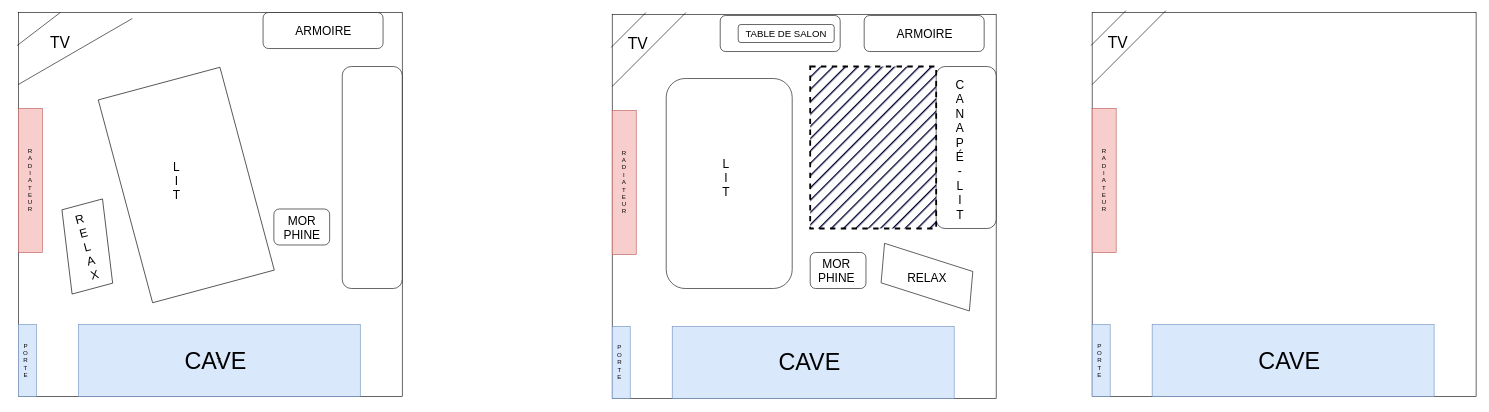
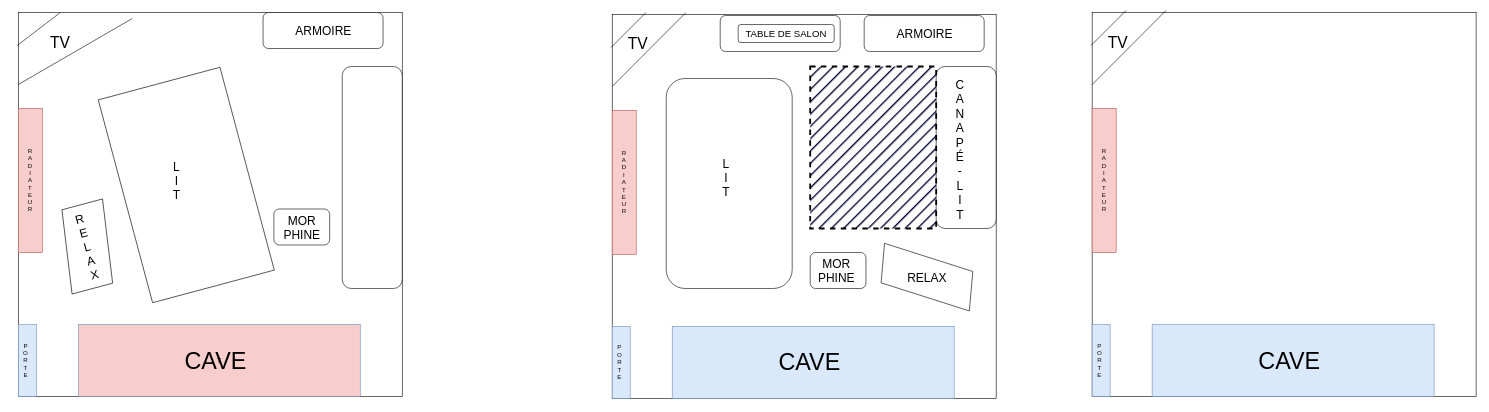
  <mxCell id="0" />
  <mxCell id="1" parent="0" />
  <mxCell id="2" value="" style="whiteSpace=wrap;html=1;aspect=fixed;movable=0;resizable=0;rotatable=0;deletable=0;editable=0;connectable=0;" parent="1" vertex="1"><mxGeometry x="30" y="20" width="640" height="640" as="geometry" /></mxCell>
  <mxCell id="3" value="" style="rounded=0;whiteSpace=wrap;html=1;fillColor=#dae8fc;strokeColor=#6c8ebf;" parent="1" vertex="1"><mxGeometry x="30" y="540" width="30" height="120" as="geometry" /></mxCell>
- <mxCell id="4" value="T" style="rounded=0;whiteSpace=wrap;html=1;fillColor=#dae8fc;strokeColor=#6c8ebf;" parent="1" vertex="1"><mxGeometry x="130" y="540" width="470" height="120" as="geometry" /></mxCell>
+ <mxCell id="4" value="T" style="rounded=0;whiteSpace=wrap;html=1;fillColor=#f8cecc;strokeColor=#6c8ebf;" parent="1" vertex="1"><mxGeometry x="130" y="540" width="470" height="120" as="geometry" /></mxCell>
  <mxCell id="5" value="" style="rounded=0;whiteSpace=wrap;html=1;fillColor=#f8cecc;strokeColor=#b85450;" parent="1" vertex="1"><mxGeometry x="30" y="180" width="40" height="240" as="geometry" /></mxCell>
  <mxCell id="6" value="" style="endArrow=none;html=1;rounded=0;" parent="1" edge="1"><mxGeometry width="50" height="50" relative="1" as="geometry"><mxPoint x="30" y="140" as="sourcePoint" /><mxPoint x="220" y="30" as="targetPoint" /></mxGeometry></mxCell>
  <mxCell id="7" value="" style="endArrow=none;html=1;rounded=0;exitX=-0.003;exitY=0.086;exitDx=0;exitDy=0;exitPerimeter=0;" parent="1" source="2" edge="1"><mxGeometry width="50" height="50" relative="1" as="geometry"><mxPoint x="0" y="103.2" as="sourcePoint" /><mxPoint x="100" y="20" as="targetPoint" /></mxGeometry></mxCell>
  <mxCell id="8" value="&lt;font style=&quot;font-size: 26px;&quot;&gt;TV&lt;/font&gt;" style="text;html=1;strokeColor=none;fillColor=none;align=center;verticalAlign=middle;whiteSpace=wrap;rounded=0;" parent="1" vertex="1"><mxGeometry x="70" y="55" width="60" height="30" as="geometry" /></mxCell>
  <mxCell id="9" value="&lt;font style=&quot;font-size: 38.9px;&quot;&gt;CAVE&lt;/font&gt;" style="text;html=1;strokeColor=none;fillColor=none;align=center;verticalAlign=middle;whiteSpace=wrap;rounded=0;fontSize=26;" parent="1" vertex="1"><mxGeometry x="264" y="586" width="190" height="30" as="geometry" /></mxCell>
  <mxCell id="10" value="&lt;div style=&quot;font-size: 10.19px;&quot;&gt;&lt;font style=&quot;font-size: 10.19px;&quot;&gt;P&lt;/font&gt;&lt;/div&gt;&lt;div style=&quot;font-size: 10.19px;&quot;&gt;&lt;font style=&quot;font-size: 10.19px;&quot;&gt;O&lt;/font&gt;&lt;/div&gt;&lt;div style=&quot;font-size: 10.19px;&quot;&gt;&lt;font style=&quot;font-size: 10.19px;&quot;&gt;R&lt;/font&gt;&lt;/div&gt;&lt;div style=&quot;font-size: 10.19px;&quot;&gt;&lt;font style=&quot;font-size: 10.19px;&quot;&gt;T&lt;/font&gt;&lt;/div&gt;&lt;div style=&quot;font-size: 10.19px;&quot;&gt;&lt;font style=&quot;font-size: 10.19px;&quot;&gt;E&lt;/font&gt;&lt;/div&gt;" style="text;html=1;strokeColor=none;fillColor=none;align=center;verticalAlign=middle;whiteSpace=wrap;rounded=0;fontSize=38.9;" parent="1" vertex="1"><mxGeometry x="30" y="540" width="25" height="120" as="geometry" /></mxCell>
  <mxCell id="11" value="&lt;div&gt;R&lt;/div&gt;&lt;div&gt;A&lt;/div&gt;&lt;div&gt;D&lt;/div&gt;&lt;div&gt;I&lt;/div&gt;&lt;div&gt;A&lt;/div&gt;&lt;div&gt;T&lt;/div&gt;&lt;div&gt;E&lt;/div&gt;&lt;div&gt;U&lt;/div&gt;&lt;div&gt;R&lt;br&gt;&lt;/div&gt;" style="text;html=1;strokeColor=none;fillColor=none;align=center;verticalAlign=middle;whiteSpace=wrap;rounded=0;fontSize=10.19;" parent="1" vertex="1"><mxGeometry x="20" y="285" width="60" height="30" as="geometry" /></mxCell>
  <mxCell id="12" value="" style="whiteSpace=wrap;html=1;aspect=fixed;movable=0;resizable=0;rotatable=0;deletable=0;editable=0;connectable=0;" parent="1" vertex="1"><mxGeometry x="1020" y="23.2" width="640" height="640" as="geometry" /></mxCell>
  <mxCell id="13" value="" style="rounded=0;whiteSpace=wrap;html=1;fillColor=#dae8fc;strokeColor=#6c8ebf;" parent="1" vertex="1"><mxGeometry x="1020" y="543.2" width="30" height="120" as="geometry" /></mxCell>
  <mxCell id="14" value="" style="rounded=0;whiteSpace=wrap;html=1;fillColor=#dae8fc;strokeColor=#6c8ebf;" parent="1" vertex="1"><mxGeometry x="1120" y="543.2" width="470" height="120" as="geometry" /></mxCell>
  <mxCell id="15" value="" style="rounded=0;whiteSpace=wrap;html=1;fillColor=#f8cecc;strokeColor=#b85450;" parent="1" vertex="1"><mxGeometry x="1020" y="183.2" width="40" height="240" as="geometry" /></mxCell>
  <mxCell id="16" value="" style="endArrow=none;html=1;rounded=0;entryX=0.192;entryY=-0.005;entryDx=0;entryDy=0;entryPerimeter=0;" parent="1" target="12" edge="1"><mxGeometry width="50" height="50" relative="1" as="geometry"><mxPoint x="1020" y="143.2" as="sourcePoint" /><mxPoint x="1070" y="93.2" as="targetPoint" /></mxGeometry></mxCell>
  <mxCell id="17" value="" style="endArrow=none;html=1;rounded=0;entryX=0.088;entryY=-0.005;entryDx=0;entryDy=0;entryPerimeter=0;exitX=-0.003;exitY=0.086;exitDx=0;exitDy=0;exitPerimeter=0;" parent="1" source="12" target="12" edge="1"><mxGeometry width="50" height="50" relative="1" as="geometry"><mxPoint x="990" y="106.4" as="sourcePoint" /><mxPoint x="1112.88" y="-16.8" as="targetPoint" /></mxGeometry></mxCell>
  <mxCell id="18" value="&lt;font style=&quot;font-size: 26px;&quot;&gt;TV&lt;/font&gt;" style="text;html=1;strokeColor=none;fillColor=none;align=center;verticalAlign=middle;whiteSpace=wrap;rounded=0;" parent="1" vertex="1"><mxGeometry x="1033" y="58.2" width="60" height="30" as="geometry" /></mxCell>
  <mxCell id="19" value="&lt;font style=&quot;font-size: 38.9px;&quot;&gt;CAVE&lt;/font&gt;" style="text;html=1;strokeColor=none;fillColor=none;align=center;verticalAlign=middle;whiteSpace=wrap;rounded=0;fontSize=26;" parent="1" vertex="1"><mxGeometry x="1254" y="589.2" width="190" height="30" as="geometry" /></mxCell>
  <mxCell id="20" value="&lt;div style=&quot;font-size: 10.19px;&quot;&gt;&lt;font style=&quot;font-size: 10.19px;&quot;&gt;P&lt;/font&gt;&lt;/div&gt;&lt;div style=&quot;font-size: 10.19px;&quot;&gt;&lt;font style=&quot;font-size: 10.19px;&quot;&gt;O&lt;/font&gt;&lt;/div&gt;&lt;div style=&quot;font-size: 10.19px;&quot;&gt;&lt;font style=&quot;font-size: 10.19px;&quot;&gt;R&lt;/font&gt;&lt;/div&gt;&lt;div style=&quot;font-size: 10.19px;&quot;&gt;&lt;font style=&quot;font-size: 10.19px;&quot;&gt;T&lt;/font&gt;&lt;/div&gt;&lt;div style=&quot;font-size: 10.19px;&quot;&gt;&lt;font style=&quot;font-size: 10.19px;&quot;&gt;E&lt;/font&gt;&lt;/div&gt;" style="text;html=1;strokeColor=none;fillColor=none;align=center;verticalAlign=middle;whiteSpace=wrap;rounded=0;fontSize=38.9;" parent="1" vertex="1"><mxGeometry x="1020" y="543.2" width="25" height="120" as="geometry" /></mxCell>
  <mxCell id="21" value="&lt;div&gt;R&lt;/div&gt;&lt;div&gt;A&lt;/div&gt;&lt;div&gt;D&lt;/div&gt;&lt;div&gt;I&lt;/div&gt;&lt;div&gt;A&lt;/div&gt;&lt;div&gt;T&lt;/div&gt;&lt;div&gt;E&lt;/div&gt;&lt;div&gt;U&lt;/div&gt;&lt;div&gt;R&lt;br&gt;&lt;/div&gt;" style="text;html=1;strokeColor=none;fillColor=none;align=center;verticalAlign=middle;whiteSpace=wrap;rounded=0;fontSize=10.19;" parent="1" vertex="1"><mxGeometry x="1010" y="288.2" width="60" height="30" as="geometry" /></mxCell>
  <mxCell id="22" value="" style="whiteSpace=wrap;html=1;aspect=fixed;" parent="1" vertex="1"><mxGeometry x="1820" y="20" width="640" height="640" as="geometry" /></mxCell>
  <mxCell id="23" value="" style="rounded=0;whiteSpace=wrap;html=1;fillColor=#dae8fc;strokeColor=#6c8ebf;" parent="1" vertex="1"><mxGeometry x="1820" y="540" width="30" height="120" as="geometry" /></mxCell>
  <mxCell id="24" value="" style="rounded=0;whiteSpace=wrap;html=1;fillColor=#dae8fc;strokeColor=#6c8ebf;" parent="1" vertex="1"><mxGeometry x="1920" y="540" width="470" height="120" as="geometry" /></mxCell>
  <mxCell id="25" value="" style="rounded=0;whiteSpace=wrap;html=1;fillColor=#f8cecc;strokeColor=#b85450;" parent="1" vertex="1"><mxGeometry x="1820" y="180" width="40" height="240" as="geometry" /></mxCell>
  <mxCell id="26" value="" style="endArrow=none;html=1;rounded=0;entryX=0.192;entryY=-0.005;entryDx=0;entryDy=0;entryPerimeter=0;" parent="1" target="22" edge="1"><mxGeometry width="50" height="50" relative="1" as="geometry"><mxPoint x="1820" y="140" as="sourcePoint" /><mxPoint x="1870" y="90" as="targetPoint" /></mxGeometry></mxCell>
  <mxCell id="27" value="" style="endArrow=none;html=1;rounded=0;entryX=0.088;entryY=-0.005;entryDx=0;entryDy=0;entryPerimeter=0;exitX=-0.003;exitY=0.086;exitDx=0;exitDy=0;exitPerimeter=0;" parent="1" source="22" target="22" edge="1"><mxGeometry width="50" height="50" relative="1" as="geometry"><mxPoint x="1790" y="103.2" as="sourcePoint" /><mxPoint x="1912.88" y="-20" as="targetPoint" /></mxGeometry></mxCell>
  <mxCell id="28" value="&lt;font style=&quot;font-size: 26px;&quot;&gt;TV&lt;/font&gt;" style="text;html=1;strokeColor=none;fillColor=none;align=center;verticalAlign=middle;whiteSpace=wrap;rounded=0;" parent="1" vertex="1"><mxGeometry x="1833" y="55" width="60" height="30" as="geometry" /></mxCell>
  <mxCell id="29" value="&lt;font style=&quot;font-size: 38.9px;&quot;&gt;CAVE&lt;/font&gt;" style="text;html=1;strokeColor=none;fillColor=none;align=center;verticalAlign=middle;whiteSpace=wrap;rounded=0;fontSize=26;" parent="1" vertex="1"><mxGeometry x="2054" y="586" width="190" height="30" as="geometry" /></mxCell>
  <mxCell id="30" value="&lt;div style=&quot;font-size: 10.19px;&quot;&gt;&lt;font style=&quot;font-size: 10.19px;&quot;&gt;P&lt;/font&gt;&lt;/div&gt;&lt;div style=&quot;font-size: 10.19px;&quot;&gt;&lt;font style=&quot;font-size: 10.19px;&quot;&gt;O&lt;/font&gt;&lt;/div&gt;&lt;div style=&quot;font-size: 10.19px;&quot;&gt;&lt;font style=&quot;font-size: 10.19px;&quot;&gt;R&lt;/font&gt;&lt;/div&gt;&lt;div style=&quot;font-size: 10.19px;&quot;&gt;&lt;font style=&quot;font-size: 10.19px;&quot;&gt;T&lt;/font&gt;&lt;/div&gt;&lt;div style=&quot;font-size: 10.19px;&quot;&gt;&lt;font style=&quot;font-size: 10.19px;&quot;&gt;E&lt;/font&gt;&lt;/div&gt;" style="text;html=1;strokeColor=none;fillColor=none;align=center;verticalAlign=middle;whiteSpace=wrap;rounded=0;fontSize=38.9;" parent="1" vertex="1"><mxGeometry x="1820" y="540" width="25" height="120" as="geometry" /></mxCell>
  <mxCell id="31" value="&lt;div&gt;R&lt;/div&gt;&lt;div&gt;A&lt;/div&gt;&lt;div&gt;D&lt;/div&gt;&lt;div&gt;I&lt;/div&gt;&lt;div&gt;A&lt;/div&gt;&lt;div&gt;T&lt;/div&gt;&lt;div&gt;E&lt;/div&gt;&lt;div&gt;U&lt;/div&gt;&lt;div&gt;R&lt;br&gt;&lt;/div&gt;" style="text;html=1;strokeColor=none;fillColor=none;align=center;verticalAlign=middle;whiteSpace=wrap;rounded=0;fontSize=10.19;" parent="1" vertex="1"><mxGeometry x="1810" y="285" width="60" height="30" as="geometry" /></mxCell>
  <mxCell id="32" value="" style="rounded=1;whiteSpace=wrap;html=1;fontSize=10.19;" parent="1" vertex="1"><mxGeometry x="1200" y="25" width="200" height="60" as="geometry" /></mxCell>
  <mxCell id="33" value="" style="shape=parallelogram;perimeter=parallelogramPerimeter;whiteSpace=wrap;html=1;fixedSize=1;fontSize=10.19;rotation=-15;" parent="1" vertex="1"><mxGeometry x="100" y="340" width="90" height="140" as="geometry" /></mxCell>
  <mxCell id="34" value="" style="rounded=1;whiteSpace=wrap;html=1;fontSize=10.19;" parent="1" vertex="1"><mxGeometry x="438" y="20" width="200" height="60" as="geometry" /></mxCell>
  <mxCell id="35" value="" style="rounded=1;whiteSpace=wrap;html=1;fontSize=10.19;" parent="1" vertex="1"><mxGeometry x="570" y="110" width="100" height="370" as="geometry" /></mxCell>
  <mxCell id="36" value="&lt;font style=&quot;font-size: 16px;&quot;&gt;TABLE DE SALON&lt;br style=&quot;font-size: 16px;&quot;&gt;&lt;/font&gt;" style="text;html=1;strokeColor=default;fillColor=default;align=center;verticalAlign=middle;whiteSpace=wrap;rounded=1;fontSize=10.19;" parent="1" vertex="1"><mxGeometry x="1230" y="40" width="160" height="30" as="geometry" /></mxCell>
  <mxCell id="37" value="&lt;font style=&quot;font-size: 20px;&quot;&gt;ARMOIRE&lt;/font&gt;" style="text;html=1;strokeColor=none;fillColor=none;align=center;verticalAlign=middle;whiteSpace=wrap;rounded=0;fontSize=10.19;" parent="1" vertex="1"><mxGeometry x="459" y="35" width="160" height="30" as="geometry" /></mxCell>
  <mxCell id="38" value="&lt;div&gt;R&lt;/div&gt;&lt;div&gt;E&lt;/div&gt;&lt;div&gt;L&lt;/div&gt;&lt;div&gt;A&lt;/div&gt;&lt;div&gt;X&lt;br&gt;&lt;/div&gt;" style="text;html=1;strokeColor=none;fillColor=none;align=center;verticalAlign=middle;whiteSpace=wrap;rounded=0;fontSize=20;rotation=-15;" parent="1" vertex="1"><mxGeometry x="120" y="350" width="50" height="120" as="geometry" /></mxCell>
  <mxCell id="39" value="" style="rounded=1;whiteSpace=wrap;html=1;fontSize=20;arcSize=0;rotation=-15;" parent="1" vertex="1"><mxGeometry x="205" y="132.5" width="210" height="350" as="geometry" /></mxCell>
  <mxCell id="40" value="&lt;div&gt;L&lt;/div&gt;&lt;div&gt;I&lt;/div&gt;&lt;div&gt;T&lt;br&gt;&lt;/div&gt;" style="text;html=1;strokeColor=none;fillColor=none;align=center;verticalAlign=middle;whiteSpace=wrap;rounded=0;fontSize=20;" parent="1" vertex="1"><mxGeometry x="264" y="232.5" width="60" height="135" as="geometry" /></mxCell>
  <mxCell id="41" value="" style="rounded=1;whiteSpace=wrap;html=1;fontSize=20;" parent="1" vertex="1"><mxGeometry x="456" y="347.5" width="93" height="60" as="geometry" /></mxCell>
  <mxCell id="42" value="&lt;div&gt;MOR&lt;/div&gt;&lt;div&gt;PHINE&lt;/div&gt;" style="text;html=1;strokeColor=none;fillColor=none;align=center;verticalAlign=middle;whiteSpace=wrap;rounded=0;fontSize=20;" parent="1" vertex="1"><mxGeometry x="472.5" y="362.5" width="60" height="30" as="geometry" /></mxCell>
  <mxCell id="43" value="" style="rounded=1;whiteSpace=wrap;html=1;fontSize=20;" parent="1" vertex="1"><mxGeometry x="1110" y="130" width="210" height="350" as="geometry" /></mxCell>
  <mxCell id="44" value="&lt;div&gt;L&lt;/div&gt;&lt;div&gt;I&lt;/div&gt;&lt;div&gt;T&lt;br&gt;&lt;/div&gt;" style="text;html=1;strokeColor=none;fillColor=none;align=center;verticalAlign=middle;whiteSpace=wrap;rounded=0;fontSize=20;" parent="1" vertex="1"><mxGeometry x="1180" y="227.5" width="60" height="135" as="geometry" /></mxCell>
  <mxCell id="45" value="" style="rounded=1;whiteSpace=wrap;html=1;fontSize=20;" parent="1" vertex="1"><mxGeometry x="1350" y="420" width="93" height="60" as="geometry" /></mxCell>
  <mxCell id="46" value="&lt;div&gt;MOR&lt;/div&gt;&lt;div&gt;PHINE&lt;/div&gt;" style="text;html=1;strokeColor=none;fillColor=none;align=center;verticalAlign=middle;whiteSpace=wrap;rounded=0;fontSize=20;" parent="1" vertex="1"><mxGeometry x="1364" y="435" width="60" height="30" as="geometry" /></mxCell>
  <mxCell id="47" value="" style="rounded=1;whiteSpace=wrap;html=1;fontSize=10.19;" parent="1" vertex="1"><mxGeometry x="1440" y="25" width="200" height="60" as="geometry" /></mxCell>
  <mxCell id="48" value="&lt;font style=&quot;font-size: 20px;&quot;&gt;ARMOIRE&lt;/font&gt;" style="text;html=1;strokeColor=none;fillColor=none;align=center;verticalAlign=middle;whiteSpace=wrap;rounded=0;fontSize=10.19;" parent="1" vertex="1"><mxGeometry x="1461" y="40" width="160" height="30" as="geometry" /></mxCell>
  <mxCell id="49" value="" style="rounded=1;whiteSpace=wrap;html=1;fontSize=10.19;" parent="1" vertex="1"><mxGeometry x="1560" y="110" width="100" height="270" as="geometry" /></mxCell>
  <mxCell id="50" value="&lt;div style=&quot;font-size: 20px;&quot;&gt;&lt;font style=&quot;font-size: 20px;&quot;&gt;C&lt;/font&gt;&lt;/div&gt;&lt;div style=&quot;font-size: 20px;&quot;&gt;&lt;font style=&quot;font-size: 20px;&quot;&gt;A&lt;/font&gt;&lt;/div&gt;&lt;div style=&quot;font-size: 20px;&quot;&gt;&lt;font style=&quot;font-size: 20px;&quot;&gt;N&lt;/font&gt;&lt;/div&gt;&lt;div style=&quot;font-size: 20px;&quot;&gt;&lt;font style=&quot;font-size: 20px;&quot;&gt;A&lt;/font&gt;&lt;/div&gt;&lt;div style=&quot;font-size: 20px;&quot;&gt;&lt;font style=&quot;font-size: 20px;&quot;&gt;P&lt;/font&gt;&lt;/div&gt;&lt;div style=&quot;font-size: 20px;&quot;&gt;&lt;font style=&quot;font-size: 20px;&quot;&gt;É&lt;br style=&quot;font-size: 20px;&quot;&gt;&lt;/font&gt;&lt;/div&gt;&lt;div style=&quot;font-size: 20px;&quot;&gt;&lt;font style=&quot;font-size: 20px;&quot;&gt;-&lt;/font&gt;&lt;/div&gt;&lt;div style=&quot;font-size: 20px;&quot;&gt;&lt;font style=&quot;font-size: 20px;&quot;&gt;L&lt;/font&gt;&lt;/div&gt;&lt;div style=&quot;font-size: 20px;&quot;&gt;&lt;font style=&quot;font-size: 20px;&quot;&gt;I&lt;/font&gt;&lt;/div&gt;&lt;div style=&quot;font-size: 20px;&quot;&gt;&lt;font style=&quot;font-size: 20px;&quot;&gt;T&lt;br style=&quot;font-size: 20px;&quot;&gt;&lt;/font&gt;&lt;/div&gt;" style="text;html=1;strokeColor=none;fillColor=none;align=center;verticalAlign=middle;whiteSpace=wrap;rounded=0;fontSize=20;" parent="1" vertex="1"><mxGeometry x="1570" y="132.5" width="60" height="230" as="geometry" /></mxCell>
  <mxCell id="51" value="" style="rounded=0;whiteSpace=wrap;html=1;strokeColor=default;fontFamily=Helvetica;fontSize=20;fontColor=default;fillColor=#000033;dashed=1;strokeWidth=3;fillStyle=hatch;" parent="1" vertex="1"><mxGeometry x="1350" y="110" width="210" height="270" as="geometry" /></mxCell>
  <mxCell id="52" value="" style="shape=parallelogram;perimeter=parallelogramPerimeter;whiteSpace=wrap;html=1;fixedSize=1;strokeColor=default;fontFamily=Helvetica;fontSize=20;fontColor=default;fillColor=default;direction=north;rotation=5;size=33.94;" vertex="1" parent="1"><mxGeometry x="1469.3" y="411.09" width="150.65" height="100" as="geometry" /></mxCell>
  <mxCell id="53" value="&lt;div&gt;RELAX&lt;br&gt;&lt;/div&gt;" style="text;html=1;strokeColor=none;fillColor=none;align=center;verticalAlign=middle;whiteSpace=wrap;rounded=0;fontSize=20;" vertex="1" parent="1"><mxGeometry x="1474.63" y="438.59" width="140" height="45" as="geometry" /></mxCell>
